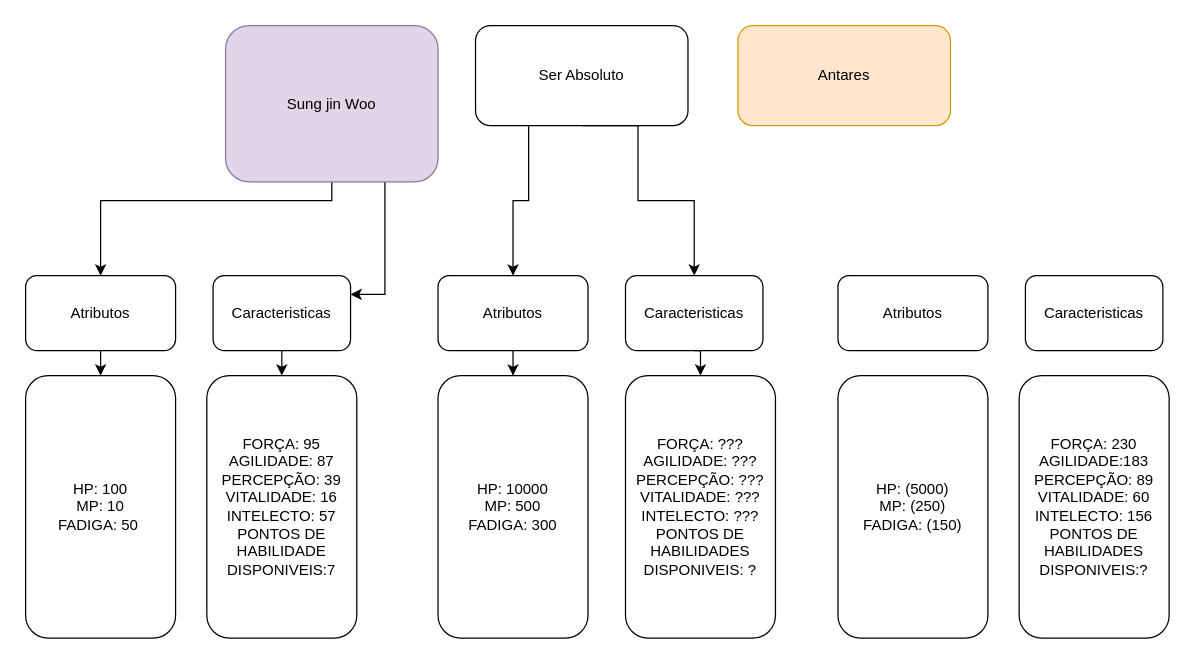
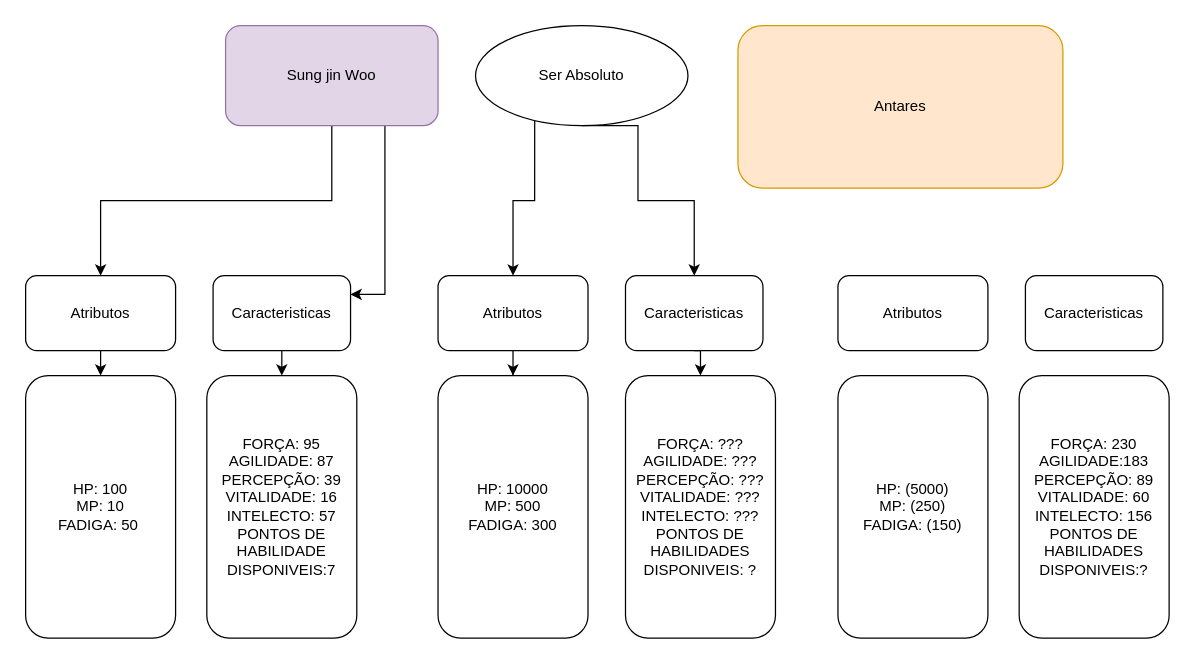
  <mxCell id="0" />
  <mxCell id="1" parent="0" />
  <mxCell id="2" style="edgeStyle=orthogonalEdgeStyle;rounded=0;orthogonalLoop=1;jettySize=auto;html=1;exitX=0.5;exitY=1;exitDx=0;exitDy=0;entryX=0.5;entryY=0;entryDx=0;entryDy=0;" edge="1" parent="1" source="4" target="10"><mxGeometry relative="1" as="geometry"><Array as="points"><mxPoint x="265" y="160" /><mxPoint x="80" y="160" /></Array></mxGeometry></mxCell>
  <mxCell id="3" style="edgeStyle=orthogonalEdgeStyle;rounded=0;orthogonalLoop=1;jettySize=auto;html=1;exitX=0.75;exitY=1;exitDx=0;exitDy=0;entryX=1;entryY=0.25;entryDx=0;entryDy=0;" edge="1" parent="1" source="4" target="12"><mxGeometry relative="1" as="geometry" /></mxCell>
- <mxCell id="4" value="Sung jin Woo" style="rounded=1;whiteSpace=wrap;html=1;fillColor=#e1d5e7;strokeColor=#9673a6;" vertex="1" parent="1"><mxGeometry x="180" y="20" width="170" height="125" as="geometry" /></mxCell>
+ <mxCell id="4" value="Sung jin Woo" style="rounded=1;whiteSpace=wrap;html=1;fillColor=#e1d5e7;strokeColor=#9673a6;" vertex="1" parent="1"><mxGeometry x="180" y="20" width="170" height="80" as="geometry" /></mxCell>
  <mxCell id="5" style="edgeStyle=orthogonalEdgeStyle;rounded=0;orthogonalLoop=1;jettySize=auto;html=1;exitX=0.25;exitY=1;exitDx=0;exitDy=0;" edge="1" parent="1" source="7" target="14"><mxGeometry relative="1" as="geometry" /></mxCell>
  <mxCell id="6" style="edgeStyle=orthogonalEdgeStyle;rounded=0;orthogonalLoop=1;jettySize=auto;html=1;exitX=0.5;exitY=1;exitDx=0;exitDy=0;entryX=0.5;entryY=0;entryDx=0;entryDy=0;" edge="1" parent="1" source="7" target="16"><mxGeometry relative="1" as="geometry"><Array as="points"><mxPoint x="510" y="100" /><mxPoint x="510" y="160" /><mxPoint x="555" y="160" /></Array></mxGeometry></mxCell>
- <mxCell id="7" value="Ser Absoluto" style="rounded=1;whiteSpace=wrap;html=1;" vertex="1" parent="1"><mxGeometry x="380" y="20" width="170" height="80" as="geometry" /></mxCell>
- <mxCell id="8" value="Antares" style="rounded=1;whiteSpace=wrap;html=1;fillColor=#ffe6cc;strokeColor=#d79b00;" vertex="1" parent="1"><mxGeometry x="590" y="20" width="170" height="80" as="geometry" /></mxCell>
+ <mxCell id="7" value="Ser Absoluto" style="ellipse;whiteSpace=wrap;html=1;" vertex="1" parent="1"><mxGeometry x="380" y="20" width="170" height="80" as="geometry" /></mxCell>
+ <mxCell id="8" value="Antares" style="rounded=1;whiteSpace=wrap;html=1;fillColor=#ffe6cc;strokeColor=#d79b00;" vertex="1" parent="1"><mxGeometry x="590" y="20" width="260" height="130" as="geometry" /></mxCell>
  <mxCell id="9" style="edgeStyle=orthogonalEdgeStyle;rounded=0;orthogonalLoop=1;jettySize=auto;html=1;exitX=0.5;exitY=1;exitDx=0;exitDy=0;entryX=0.5;entryY=0;entryDx=0;entryDy=0;" edge="1" parent="1" source="10" target="19"><mxGeometry relative="1" as="geometry" /></mxCell>
  <mxCell id="10" value="Atributos" style="rounded=1;whiteSpace=wrap;html=1;" vertex="1" parent="1"><mxGeometry y="220" width="120" height="60" as="geometry" x="20" /></mxCell>
  <mxCell id="11" style="edgeStyle=orthogonalEdgeStyle;rounded=0;orthogonalLoop=1;jettySize=auto;html=1;exitX=0.5;exitY=1;exitDx=0;exitDy=0;entryX=0.5;entryY=0;entryDx=0;entryDy=0;" edge="1" parent="1" source="12" target="23"><mxGeometry relative="1" as="geometry" /></mxCell>
  <mxCell id="12" value="Caracteristicas" style="rounded=1;whiteSpace=wrap;html=1;" vertex="1" parent="1"><mxGeometry x="170" y="220" width="110" height="60" as="geometry" /></mxCell>
  <mxCell id="13" style="edgeStyle=orthogonalEdgeStyle;rounded=0;orthogonalLoop=1;jettySize=auto;html=1;exitX=0.5;exitY=1;exitDx=0;exitDy=0;" edge="1" parent="1" source="14" target="20"><mxGeometry relative="1" as="geometry" /></mxCell>
  <mxCell id="14" value="Atributos" style="rounded=1;whiteSpace=wrap;html=1;" vertex="1" parent="1"><mxGeometry x="350" y="220" width="120" height="60" as="geometry" /></mxCell>
  <mxCell id="15" style="edgeStyle=orthogonalEdgeStyle;rounded=0;orthogonalLoop=1;jettySize=auto;html=1;exitX=0.5;exitY=1;exitDx=0;exitDy=0;entryX=0.5;entryY=0;entryDx=0;entryDy=0;" edge="1" parent="1" source="16" target="24"><mxGeometry relative="1" as="geometry" /></mxCell>
  <mxCell id="16" value="Caracteristicas" style="rounded=1;whiteSpace=wrap;html=1;" vertex="1" parent="1"><mxGeometry x="500" y="220" width="110" height="60" as="geometry" /></mxCell>
  <mxCell id="17" value="Atributos" style="rounded=1;whiteSpace=wrap;html=1;" vertex="1" parent="1"><mxGeometry x="670" y="220" width="120" height="60" as="geometry" /></mxCell>
  <mxCell id="18" value="Caracteristicas" style="rounded=1;whiteSpace=wrap;html=1;" vertex="1" parent="1"><mxGeometry x="820" y="220" width="110" height="60" as="geometry" /></mxCell>
  <mxCell id="19" value="HP: 100&lt;div&gt;MP: 10&lt;br&gt;FADIGA: 50&amp;nbsp;&lt;/div&gt;" style="rounded=1;whiteSpace=wrap;html=1;" vertex="1" parent="1"><mxGeometry y="300" width="120" height="210" as="geometry" x="20" /></mxCell>
  <mxCell id="20" value="HP: 10000&lt;div&gt;MP: 500&lt;br&gt;FADIGA: 300&lt;span style=&quot;color: rgba(0, 0, 0, 0); font-family: monospace; font-size: 0px; text-align: start; text-wrap-mode: nowrap; background-color: transparent;&quot;&gt;%3CmxGraphModel%3E%3Croot%3E%3CmxCell%20id%3D%220%22%2F%3E%3CmxCell%20id%3D%221%22%20parent%3D%220%22%2F%3E%3CmxCell%20id%3D%222%22%20value%3D%22Atributos%22%20style%3D%22rounded%3D1%3BwhiteSpace%3Dwrap%3Bhtml%3D1%3B%22%20vertex%3D%221%22%20parent%3D%221%22%3E%3CmxGeometry%20x%3D%22330%22%20y%3D%22250%22%20width%3D%22120%22%20height%3D%2260%22%20as%3D%22geometry%22%2F%3E%3C%2FmxCell%3E%3CmxCell%20id%3D%223%22%20value%3D%22Caracteristicas%22%20style%3D%22rounded%3D1%3BwhiteSpace%3Dwrap%3Bhtml%3D1%3B%22%20vertex%3D%221%22%20parent%3D%221%22%3E%3CmxGeometry%20x%3D%22480%22%20y%3D%22250%22%20width%3D%22110%22%20height%3D%2260%22%20as%3D%22geometry%22%2F%3E%3C%2FmxCell%3E%3C%2Froot%3E%3C%2FmxGraphModel%3E&lt;/span&gt;&lt;/div&gt;" style="rounded=1;whiteSpace=wrap;html=1;" vertex="1" parent="1"><mxGeometry x="350" y="300" width="120" height="210" as="geometry" /></mxCell>
  <mxCell id="21" value="HP: (5000)&lt;div&gt;MP: (250)&lt;br&gt;FADIGA: (150)&lt;span style=&quot;color: rgba(0, 0, 0, 0); font-family: monospace; font-size: 0px; text-align: start; text-wrap-mode: nowrap; background-color: transparent;&quot;&gt;%3CmxGraphModel%3E%3Croot%3E%3CmxCell%20id%3D%220%22%2F%3E%3CmxCell%20id%3D%221%22%20parent%3D%220%22%2F%3E%3CmxCell%20id%3D%222%22%20value%3D%22Atributos%22%20style%3D%22rounded%3D1%3BwhiteSpace%3Dwrap%3Bhtml%3D1%3B%22%20vertex%3D%221%22%20parent%3D%221%22%3E%3CmxGeometry%20x%3D%22330%22%20y%3D%22250%22%20width%3D%22120%22%20height%3D%2260%22%20as%3D%22geometry%22%2F%3E%3C%2FmxCell%3E%3CmxCell%20id%3D%223%22%20value%3D%22Caracteristicas%22%20style%3D%22rounded%3D1%3BwhiteSpace%3Dwrap%3Bhtml%3D1%3B%22%20vertex%3D%221%22%20parent%3D%221%22%3E%3CmxGeometry%20x%3D%22480%22%20y%3D%22250%22%20width%3D%22110%22%20height%3D%2260%22%20as%3D%22geometry%22%2F%3E%3C%2FmxCell%3E%3C%2Froot%3E%3C%2FmxGraphModel%3E&lt;/span&gt;&lt;/div&gt;" style="rounded=1;whiteSpace=wrap;html=1;" vertex="1" parent="1"><mxGeometry x="670" y="300" width="120" height="210" as="geometry" /></mxCell>
  <mxCell id="22" value="FORÇA: 230&lt;br&gt;AGILIDADE:183&lt;br&gt;PERCEPÇÃO: 89&lt;br&gt;VITALIDADE: 60 INTELECTO: 156&lt;br&gt;PONTOS DE HABILIDADES DISPONIVEIS:?" style="rounded=1;whiteSpace=wrap;html=1;" vertex="1" parent="1"><mxGeometry x="815" y="300" width="120" height="210" as="geometry" /></mxCell>
  <mxCell id="23" value="FORÇA: 95&lt;br&gt;AGILIDADE: 87&lt;br&gt;PERCEPÇÃO: 39&lt;br&gt;VITALIDADE: 16 INTELECTO: 57&lt;br&gt;PONTOS DE HABILIDADE DISPONIVEIS:7" style="rounded=1;whiteSpace=wrap;html=1;" vertex="1" parent="1"><mxGeometry x="165" y="300" width="120" height="210" as="geometry" /></mxCell>
  <mxCell id="24" value="FORÇA: ???&lt;br&gt;AGILIDADE: ???&lt;br&gt;PERCEPÇÃO: ???&lt;br&gt;VITALIDADE: ??? INTELECTO: ???&lt;br&gt;PONTOS DE HABILIDADES DISPONIVEIS: ?" style="rounded=1;whiteSpace=wrap;html=1;" vertex="1" parent="1"><mxGeometry x="500" y="300" width="120" height="210" as="geometry" /></mxCell>
